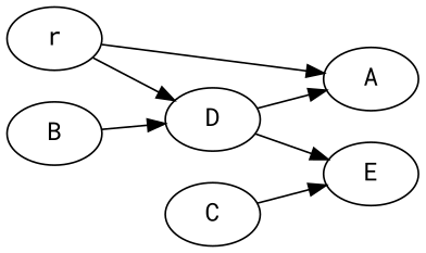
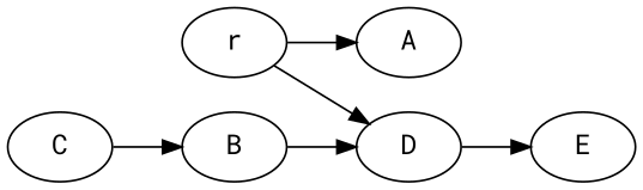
  digraph {
    fontname="Roboto Mono"
    rankdir=LR
    node [fontname="Roboto Mono"]
    edge [fontname="Roboto Mono"]
    r
    A
    D
    B
    C
    E
    r -> A
    r -> D
-   D -> A
    D -> E
    B -> D
-   C -> E
+   C -> B
  }
